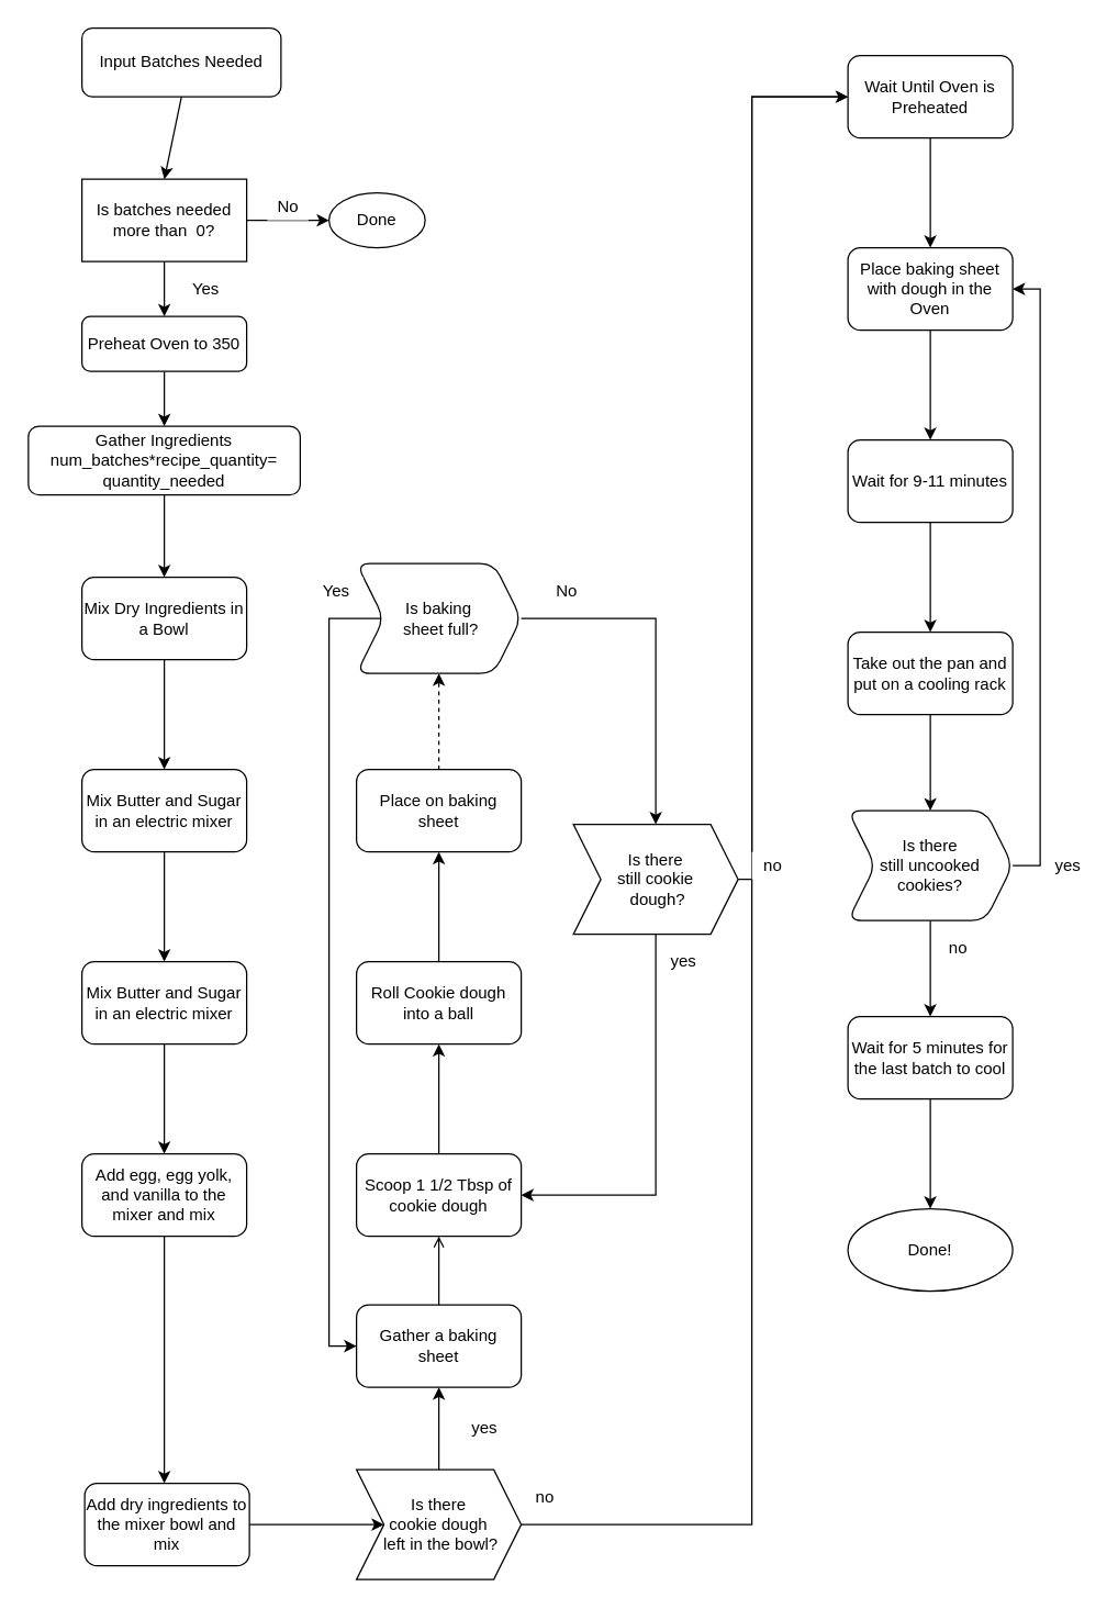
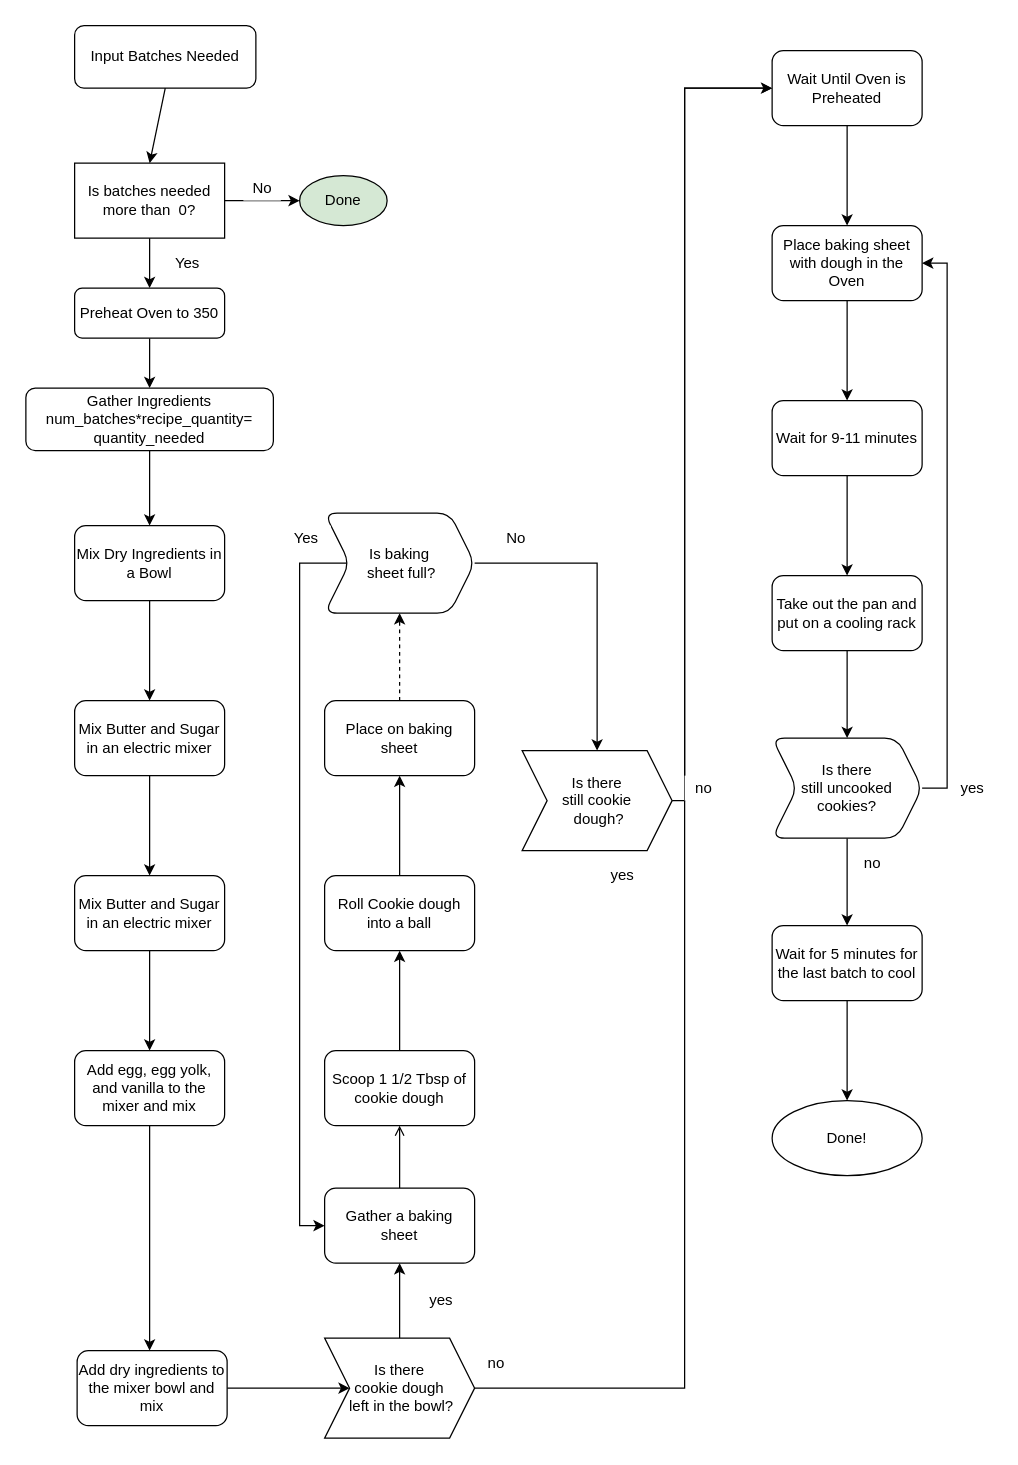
  <mxCell id="0" />
  <mxCell id="1" parent="0" />
  <mxCell id="2" value="Input Batches Needed" style="rounded=1;whiteSpace=wrap;html=1;fontSize=12;glass=0;strokeWidth=1;shadow=0;fillColor=#FFFFFF;" parent="1" vertex="1"><mxGeometry x="59" y="20" width="145" height="50" as="geometry" /></mxCell>
  <mxCell id="3" value="" style="edgeStyle=orthogonalEdgeStyle;rounded=0;orthogonalLoop=1;jettySize=auto;html=1;fillColor=#FFFFFF;" edge="1" parent="1" source="4" target="11"><mxGeometry relative="1" as="geometry" /></mxCell>
  <mxCell id="4" value="Preheat Oven to 350" style="rounded=1;whiteSpace=wrap;html=1;fontSize=12;glass=0;strokeWidth=1;shadow=0;fillColor=#FFFFFF;" vertex="1" parent="1"><mxGeometry x="59" y="230" width="120" height="40" as="geometry" /></mxCell>
  <mxCell id="5" value="" style="endArrow=classic;html=1;rounded=0;exitX=1;exitY=0.5;exitDx=0;exitDy=0;entryX=0;entryY=0.5;entryDx=0;entryDy=0;fillColor=#FFFFFF;" edge="1" parent="1" source="8" target="6"><mxGeometry width="50" height="50" relative="1" as="geometry"><mxPoint x="189" y="200" as="sourcePoint" /><mxPoint x="239" y="170" as="targetPoint" /></mxGeometry></mxCell>
- <mxCell id="6" value="Done" style="ellipse;whiteSpace=wrap;html=1;fillColor=#FFFFFF;" vertex="1" parent="1"><mxGeometry x="239" y="140" width="70" height="40" as="geometry" /></mxCell>
+ <mxCell id="6" value="Done" style="ellipse;whiteSpace=wrap;html=1;fillColor=#d5e8d4;" vertex="1" parent="1"><mxGeometry x="239" y="140" width="70" height="40" as="geometry" /></mxCell>
  <mxCell id="7" value="No" style="text;html=1;align=center;verticalAlign=middle;resizable=0;points=[];autosize=1;strokeColor=none;fillColor=#FFFFFF;" vertex="1" parent="1"><mxGeometry x="194" y="140" width="30" height="20" as="geometry" /></mxCell>
  <mxCell id="8" value="&lt;span&gt;Is batches needed more than&amp;nbsp; 0?&lt;/span&gt;" style="rounded=0;whiteSpace=wrap;html=1;fillColor=#FFFFFF;" vertex="1" parent="1"><mxGeometry x="59" y="130" width="120" height="60" as="geometry" /></mxCell>
  <mxCell id="9" value="Yes" style="text;html=1;align=center;verticalAlign=middle;resizable=0;points=[];autosize=1;strokeColor=none;fillColor=#FFFFFF;" vertex="1" parent="1"><mxGeometry x="129" y="200" width="40" height="20" as="geometry" /></mxCell>
  <mxCell id="10" value="" style="edgeStyle=orthogonalEdgeStyle;rounded=0;orthogonalLoop=1;jettySize=auto;html=1;fillColor=#FFFFFF;" edge="1" parent="1" source="11" target="15"><mxGeometry relative="1" as="geometry" /></mxCell>
  <mxCell id="11" value="Gather Ingredients&lt;br&gt;num_batches*recipe_quantity=&lt;br&gt;quantity_needed" style="rounded=1;whiteSpace=wrap;html=1;fontSize=12;glass=0;strokeWidth=1;shadow=0;fillColor=#FFFFFF;" vertex="1" parent="1"><mxGeometry x="20" y="310" width="198" height="50" as="geometry" /></mxCell>
  <mxCell id="12" value="" style="endArrow=classic;html=1;rounded=0;exitX=0.5;exitY=1;exitDx=0;exitDy=0;entryX=0.5;entryY=0;entryDx=0;entryDy=0;fillColor=#FFFFFF;" edge="1" parent="1" source="2" target="8"><mxGeometry width="50" height="50" relative="1" as="geometry"><mxPoint x="357" y="360" as="sourcePoint" /><mxPoint x="407" y="310" as="targetPoint" /></mxGeometry></mxCell>
  <mxCell id="13" value="" style="edgeStyle=orthogonalEdgeStyle;rounded=0;orthogonalLoop=1;jettySize=auto;html=1;exitX=0.5;exitY=1;exitDx=0;exitDy=0;fillColor=#FFFFFF;" edge="1" parent="1" source="8"><mxGeometry relative="1" as="geometry"><mxPoint x="129" y="280" as="sourcePoint" /><mxPoint x="119" y="230" as="targetPoint" /></mxGeometry></mxCell>
  <mxCell id="14" value="" style="edgeStyle=orthogonalEdgeStyle;rounded=0;orthogonalLoop=1;jettySize=auto;html=1;fillColor=#FFFFFF;" edge="1" parent="1" source="15" target="17"><mxGeometry relative="1" as="geometry" /></mxCell>
  <mxCell id="15" value="Mix Dry Ingredients in a Bowl" style="whiteSpace=wrap;html=1;rounded=1;glass=0;strokeWidth=1;shadow=0;fillColor=#FFFFFF;" vertex="1" parent="1"><mxGeometry x="59" y="420" width="120" height="60" as="geometry" /></mxCell>
  <mxCell id="16" value="" style="edgeStyle=orthogonalEdgeStyle;rounded=0;orthogonalLoop=1;jettySize=auto;html=1;fillColor=#FFFFFF;" edge="1" parent="1" source="17" target="19"><mxGeometry relative="1" as="geometry" /></mxCell>
  <mxCell id="17" value="Mix Butter and Sugar in an electric mixer" style="whiteSpace=wrap;html=1;rounded=1;glass=0;strokeWidth=1;shadow=0;fillColor=#FFFFFF;" vertex="1" parent="1"><mxGeometry x="59" y="560" width="120" height="60" as="geometry" /></mxCell>
  <mxCell id="18" value="" style="edgeStyle=orthogonalEdgeStyle;rounded=0;orthogonalLoop=1;jettySize=auto;html=1;fillColor=#FFFFFF;" edge="1" parent="1" source="19" target="21"><mxGeometry relative="1" as="geometry" /></mxCell>
  <mxCell id="19" value="Mix Butter and Sugar in an electric mixer" style="whiteSpace=wrap;html=1;rounded=1;glass=0;strokeWidth=1;shadow=0;fillColor=#FFFFFF;" vertex="1" parent="1"><mxGeometry x="59" y="700" width="120" height="60" as="geometry" /></mxCell>
  <mxCell id="20" value="" style="edgeStyle=orthogonalEdgeStyle;rounded=0;orthogonalLoop=1;jettySize=auto;html=1;fillColor=#FFFFFF;" edge="1" parent="1" source="21" target="23"><mxGeometry relative="1" as="geometry"><Array as="points"><mxPoint x="119" y="1040" /><mxPoint x="119" y="1040" /></Array></mxGeometry></mxCell>
  <mxCell id="21" value="Add egg, egg yolk, and vanilla to the mixer and mix" style="whiteSpace=wrap;html=1;rounded=1;glass=0;strokeWidth=1;shadow=0;fillColor=#FFFFFF;" vertex="1" parent="1"><mxGeometry x="59" y="840" width="120" height="60" as="geometry" /></mxCell>
  <mxCell id="22" style="edgeStyle=orthogonalEdgeStyle;rounded=0;orthogonalLoop=1;jettySize=auto;html=1;entryX=0;entryY=0.5;entryDx=0;entryDy=0;fillColor=#FFFFFF;" edge="1" parent="1" source="23" target="39"><mxGeometry relative="1" as="geometry"><mxPoint x="261" y="1110" as="targetPoint" /></mxGeometry></mxCell>
  <mxCell id="23" value="Add dry ingredients to the mixer bowl and mix" style="whiteSpace=wrap;html=1;rounded=1;glass=0;strokeWidth=1;shadow=0;fillColor=#FFFFFF;" vertex="1" parent="1"><mxGeometry x="61" y="1080" width="120" height="60" as="geometry" /></mxCell>
  <mxCell id="24" style="edgeStyle=none;rounded=0;orthogonalLoop=1;jettySize=auto;html=1;entryX=0.5;entryY=1;entryDx=0;entryDy=0;fillColor=#FFFFFF;endArrow=open;" edge="1" parent="1" source="25" target="27"><mxGeometry relative="1" as="geometry" /></mxCell>
  <mxCell id="25" value="Gather a baking sheet" style="whiteSpace=wrap;html=1;rounded=1;glass=0;strokeWidth=1;shadow=0;fillColor=#FFFFFF;" vertex="1" parent="1"><mxGeometry x="259" y="950" width="120" height="60" as="geometry" /></mxCell>
  <mxCell id="26" value="" style="edgeStyle=orthogonalEdgeStyle;rounded=0;orthogonalLoop=1;jettySize=auto;html=1;fillColor=#FFFFFF;" edge="1" parent="1" source="27" target="29"><mxGeometry relative="1" as="geometry" /></mxCell>
  <mxCell id="27" value="Scoop 1 1/2 Tbsp of cookie dough" style="whiteSpace=wrap;html=1;rounded=1;glass=0;strokeWidth=1;shadow=0;fillColor=#FFFFFF;" vertex="1" parent="1"><mxGeometry x="259" y="840" width="120" height="60" as="geometry" /></mxCell>
  <mxCell id="28" value="" style="edgeStyle=orthogonalEdgeStyle;rounded=0;orthogonalLoop=1;jettySize=auto;html=1;fillColor=#FFFFFF;" edge="1" parent="1" source="29" target="31"><mxGeometry relative="1" as="geometry" /></mxCell>
  <mxCell id="29" value="Roll Cookie dough into a ball" style="whiteSpace=wrap;html=1;rounded=1;glass=0;strokeWidth=1;shadow=0;fillColor=#FFFFFF;" vertex="1" parent="1"><mxGeometry x="259" y="700" width="120" height="60" as="geometry" /></mxCell>
  <mxCell id="30" value="" style="edgeStyle=orthogonalEdgeStyle;rounded=0;orthogonalLoop=1;jettySize=auto;html=1;fillColor=#FFFFFF;dashed=1;" edge="1" parent="1" source="31" target="34"><mxGeometry relative="1" as="geometry" /></mxCell>
  <mxCell id="31" value="Place on baking sheet" style="whiteSpace=wrap;html=1;rounded=1;glass=0;strokeWidth=1;shadow=0;fillColor=#FFFFFF;" vertex="1" parent="1"><mxGeometry x="259" y="560" width="120" height="60" as="geometry" /></mxCell>
  <mxCell id="32" style="edgeStyle=orthogonalEdgeStyle;rounded=0;orthogonalLoop=1;jettySize=auto;html=1;exitX=1;exitY=0.5;exitDx=0;exitDy=0;entryX=0.5;entryY=0;entryDx=0;entryDy=0;fillColor=#FFFFFF;" edge="1" parent="1" source="34" target="60"><mxGeometry relative="1" as="geometry" /></mxCell>
  <mxCell id="33" style="edgeStyle=orthogonalEdgeStyle;rounded=0;orthogonalLoop=1;jettySize=auto;html=1;exitX=0;exitY=0.5;exitDx=0;exitDy=0;entryX=0;entryY=0.5;entryDx=0;entryDy=0;fillColor=#FFFFFF;" edge="1" parent="1" source="34" target="25"><mxGeometry relative="1" as="geometry"><Array as="points"><mxPoint x="239" y="450" /><mxPoint x="239" y="980" /></Array></mxGeometry></mxCell>
  <mxCell id="34" value="Is baking&lt;br&gt;&amp;nbsp;sheet full?" style="shape=step;perimeter=stepPerimeter;whiteSpace=wrap;html=1;fixedSize=1;rounded=1;glass=0;strokeWidth=1;shadow=0;fillColor=#FFFFFF;" vertex="1" parent="1"><mxGeometry x="259" y="410" width="120" height="80" as="geometry" /></mxCell>
  <mxCell id="35" value="No" style="text;html=1;align=center;verticalAlign=middle;resizable=0;points=[];autosize=1;strokeColor=none;fillColor=#FFFFFF;" vertex="1" parent="1"><mxGeometry x="397" y="420" width="30" height="20" as="geometry" /></mxCell>
  <mxCell id="36" value="Yes" style="text;html=1;align=center;verticalAlign=middle;resizable=0;points=[];autosize=1;strokeColor=none;fillColor=#FFFFFF;" vertex="1" parent="1"><mxGeometry x="224" y="420" width="40" height="20" as="geometry" /></mxCell>
  <mxCell id="37" style="edgeStyle=orthogonalEdgeStyle;rounded=0;orthogonalLoop=1;jettySize=auto;html=1;exitX=0.5;exitY=0;exitDx=0;exitDy=0;entryX=0.5;entryY=1;entryDx=0;entryDy=0;fillColor=#FFFFFF;" edge="1" parent="1" source="39" target="25"><mxGeometry relative="1" as="geometry" /></mxCell>
  <mxCell id="38" style="edgeStyle=orthogonalEdgeStyle;rounded=0;orthogonalLoop=1;jettySize=auto;html=1;entryX=0;entryY=0.5;entryDx=0;entryDy=0;fillColor=#FFFFFF;endArrow=open;" edge="1" parent="1" source="39" target="43"><mxGeometry relative="1" as="geometry"><mxPoint x="517" y="69" as="targetPoint" /><Array as="points"><mxPoint x="547" y="1110" /><mxPoint x="547" y="70" /></Array></mxGeometry></mxCell>
  <mxCell id="39" value="Is there &lt;br&gt;cookie dough&lt;br&gt;&amp;nbsp;left in the bowl?" style="shape=step;perimeter=stepPerimeter;whiteSpace=wrap;html=1;fixedSize=1;fillColor=#FFFFFF;" vertex="1" parent="1"><mxGeometry x="259" y="1070" width="120" height="80" as="geometry" /></mxCell>
  <mxCell id="40" value="yes" style="text;html=1;align=center;verticalAlign=middle;resizable=0;points=[];autosize=1;strokeColor=none;fillColor=#FFFFFF;" vertex="1" parent="1"><mxGeometry x="337" y="1030" width="30" height="20" as="geometry" /></mxCell>
  <mxCell id="41" value="no" style="text;html=1;align=center;verticalAlign=middle;resizable=0;points=[];autosize=1;strokeColor=none;fillColor=#FFFFFF;" vertex="1" parent="1"><mxGeometry x="381" y="1080" width="30" height="20" as="geometry" /></mxCell>
  <mxCell id="42" value="" style="edgeStyle=orthogonalEdgeStyle;rounded=0;orthogonalLoop=1;jettySize=auto;html=1;fillColor=#FFFFFF;" edge="1" parent="1" source="43" target="45"><mxGeometry relative="1" as="geometry" /></mxCell>
  <mxCell id="43" value="Wait Until Oven is Preheated" style="rounded=1;whiteSpace=wrap;html=1;fillColor=#FFFFFF;" vertex="1" parent="1"><mxGeometry x="617" y="40" width="120" height="60" as="geometry" /></mxCell>
  <mxCell id="44" value="" style="edgeStyle=orthogonalEdgeStyle;rounded=0;orthogonalLoop=1;jettySize=auto;html=1;fillColor=#FFFFFF;" edge="1" parent="1" source="45" target="47"><mxGeometry relative="1" as="geometry" /></mxCell>
  <mxCell id="45" value="Place baking sheet with dough in the Oven" style="whiteSpace=wrap;html=1;rounded=1;fillColor=#FFFFFF;" vertex="1" parent="1"><mxGeometry x="617" y="180" width="120" height="60" as="geometry" /></mxCell>
  <mxCell id="46" value="" style="edgeStyle=orthogonalEdgeStyle;rounded=0;orthogonalLoop=1;jettySize=auto;html=1;fillColor=#FFFFFF;" edge="1" parent="1" source="47" target="49"><mxGeometry relative="1" as="geometry" /></mxCell>
  <mxCell id="47" value="Wait for 9-11 minutes" style="whiteSpace=wrap;html=1;rounded=1;fillColor=#FFFFFF;" vertex="1" parent="1"><mxGeometry x="617" y="320" width="120" height="60" as="geometry" /></mxCell>
  <mxCell id="48" value="" style="edgeStyle=orthogonalEdgeStyle;rounded=0;orthogonalLoop=1;jettySize=auto;html=1;fillColor=#FFFFFF;" edge="1" parent="1" source="49" target="52"><mxGeometry relative="1" as="geometry" /></mxCell>
  <mxCell id="49" value="Take out the pan and put on a cooling rack" style="whiteSpace=wrap;html=1;rounded=1;fillColor=#FFFFFF;" vertex="1" parent="1"><mxGeometry x="617" y="460" width="120" height="60" as="geometry" /></mxCell>
  <mxCell id="50" style="edgeStyle=orthogonalEdgeStyle;rounded=0;orthogonalLoop=1;jettySize=auto;html=1;entryX=1;entryY=0.5;entryDx=0;entryDy=0;fillColor=#FFFFFF;" edge="1" parent="1" source="52" target="45"><mxGeometry relative="1" as="geometry"><Array as="points"><mxPoint x="757" y="630" /><mxPoint x="757" y="210" /></Array></mxGeometry></mxCell>
  <mxCell id="51" style="edgeStyle=orthogonalEdgeStyle;rounded=0;orthogonalLoop=1;jettySize=auto;html=1;fillColor=#FFFFFF;" edge="1" parent="1" source="52"><mxGeometry relative="1" as="geometry"><mxPoint x="677" y="740" as="targetPoint" /></mxGeometry></mxCell>
  <mxCell id="52" value="Is there &lt;br&gt;still uncooked cookies?" style="shape=step;perimeter=stepPerimeter;whiteSpace=wrap;html=1;fixedSize=1;rounded=1;fillColor=#FFFFFF;" vertex="1" parent="1"><mxGeometry x="617" y="590" width="120" height="80" as="geometry" /></mxCell>
  <mxCell id="53" value="yes" style="text;html=1;align=center;verticalAlign=middle;resizable=0;points=[];autosize=1;strokeColor=none;fillColor=#FFFFFF;" vertex="1" parent="1"><mxGeometry x="762" y="620" width="30" height="20" as="geometry" /></mxCell>
  <mxCell id="54" value="no" style="text;html=1;align=center;verticalAlign=middle;resizable=0;points=[];autosize=1;strokeColor=none;fillColor=#FFFFFF;" vertex="1" parent="1"><mxGeometry x="682" y="680" width="30" height="20" as="geometry" /></mxCell>
  <mxCell id="55" value="" style="edgeStyle=orthogonalEdgeStyle;rounded=0;orthogonalLoop=1;jettySize=auto;html=1;fillColor=#FFFFFF;" edge="1" parent="1" source="56" target="57"><mxGeometry relative="1" as="geometry" /></mxCell>
  <mxCell id="56" value="Wait for 5 minutes for the last batch to cool" style="rounded=1;whiteSpace=wrap;html=1;fillColor=#FFFFFF;" vertex="1" parent="1"><mxGeometry x="617" y="740" width="120" height="60" as="geometry" /></mxCell>
  <mxCell id="57" value="Done!" style="ellipse;whiteSpace=wrap;html=1;rounded=1;fillColor=#FFFFFF;" vertex="1" parent="1"><mxGeometry x="617" y="880" width="120" height="60" as="geometry" /></mxCell>
  <mxCell id="58" style="edgeStyle=orthogonalEdgeStyle;rounded=0;orthogonalLoop=1;jettySize=auto;html=1;entryX=0;entryY=0.5;entryDx=0;entryDy=0;fillColor=#FFFFFF;" edge="1" parent="1" source="60" target="43"><mxGeometry relative="1" as="geometry"><Array as="points"><mxPoint x="547" y="640" /><mxPoint x="547" y="70" /></Array></mxGeometry></mxCell>
- <mxCell id="59" style="edgeStyle=orthogonalEdgeStyle;rounded=0;orthogonalLoop=1;jettySize=auto;html=1;entryX=1;entryY=0.5;entryDx=0;entryDy=0;exitX=0.5;exitY=1;exitDx=0;exitDy=0;fillColor=#FFFFFF;" edge="1" parent="1" source="60" target="27"><mxGeometry relative="1" as="geometry"><mxPoint x="477" y="930" as="targetPoint" /></mxGeometry></mxCell>
  <mxCell id="60" value="Is there &lt;br&gt;still cookie&lt;br&gt;&amp;nbsp;dough?" style="shape=step;perimeter=stepPerimeter;whiteSpace=wrap;html=1;fixedSize=1;fillColor=#FFFFFF;" vertex="1" parent="1"><mxGeometry x="417" y="600" width="120" height="80" as="geometry" /></mxCell>
  <mxCell id="61" value="no" style="text;html=1;align=center;verticalAlign=middle;resizable=0;points=[];autosize=1;strokeColor=none;fillColor=#FFFFFF;" vertex="1" parent="1"><mxGeometry x="547" y="620" width="30" height="20" as="geometry" /></mxCell>
  <mxCell id="62" value="yes" style="text;html=1;align=center;verticalAlign=middle;resizable=0;points=[];autosize=1;strokeColor=none;fillColor=#FFFFFF;" vertex="1" parent="1"><mxGeometry x="482" y="690" width="30" height="20" as="geometry" /></mxCell>
